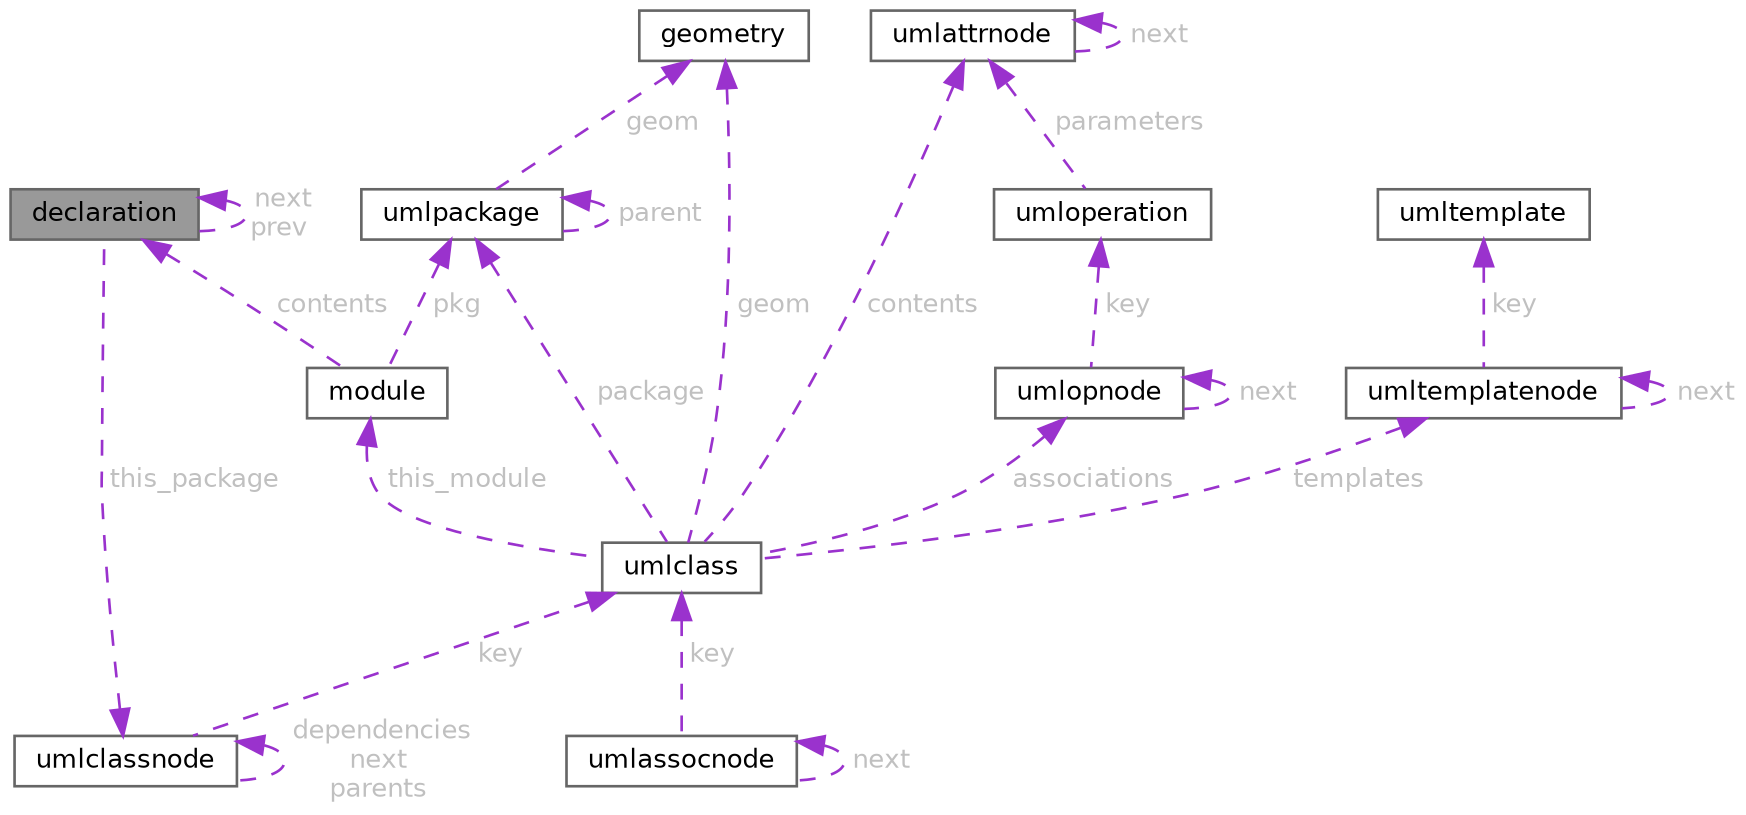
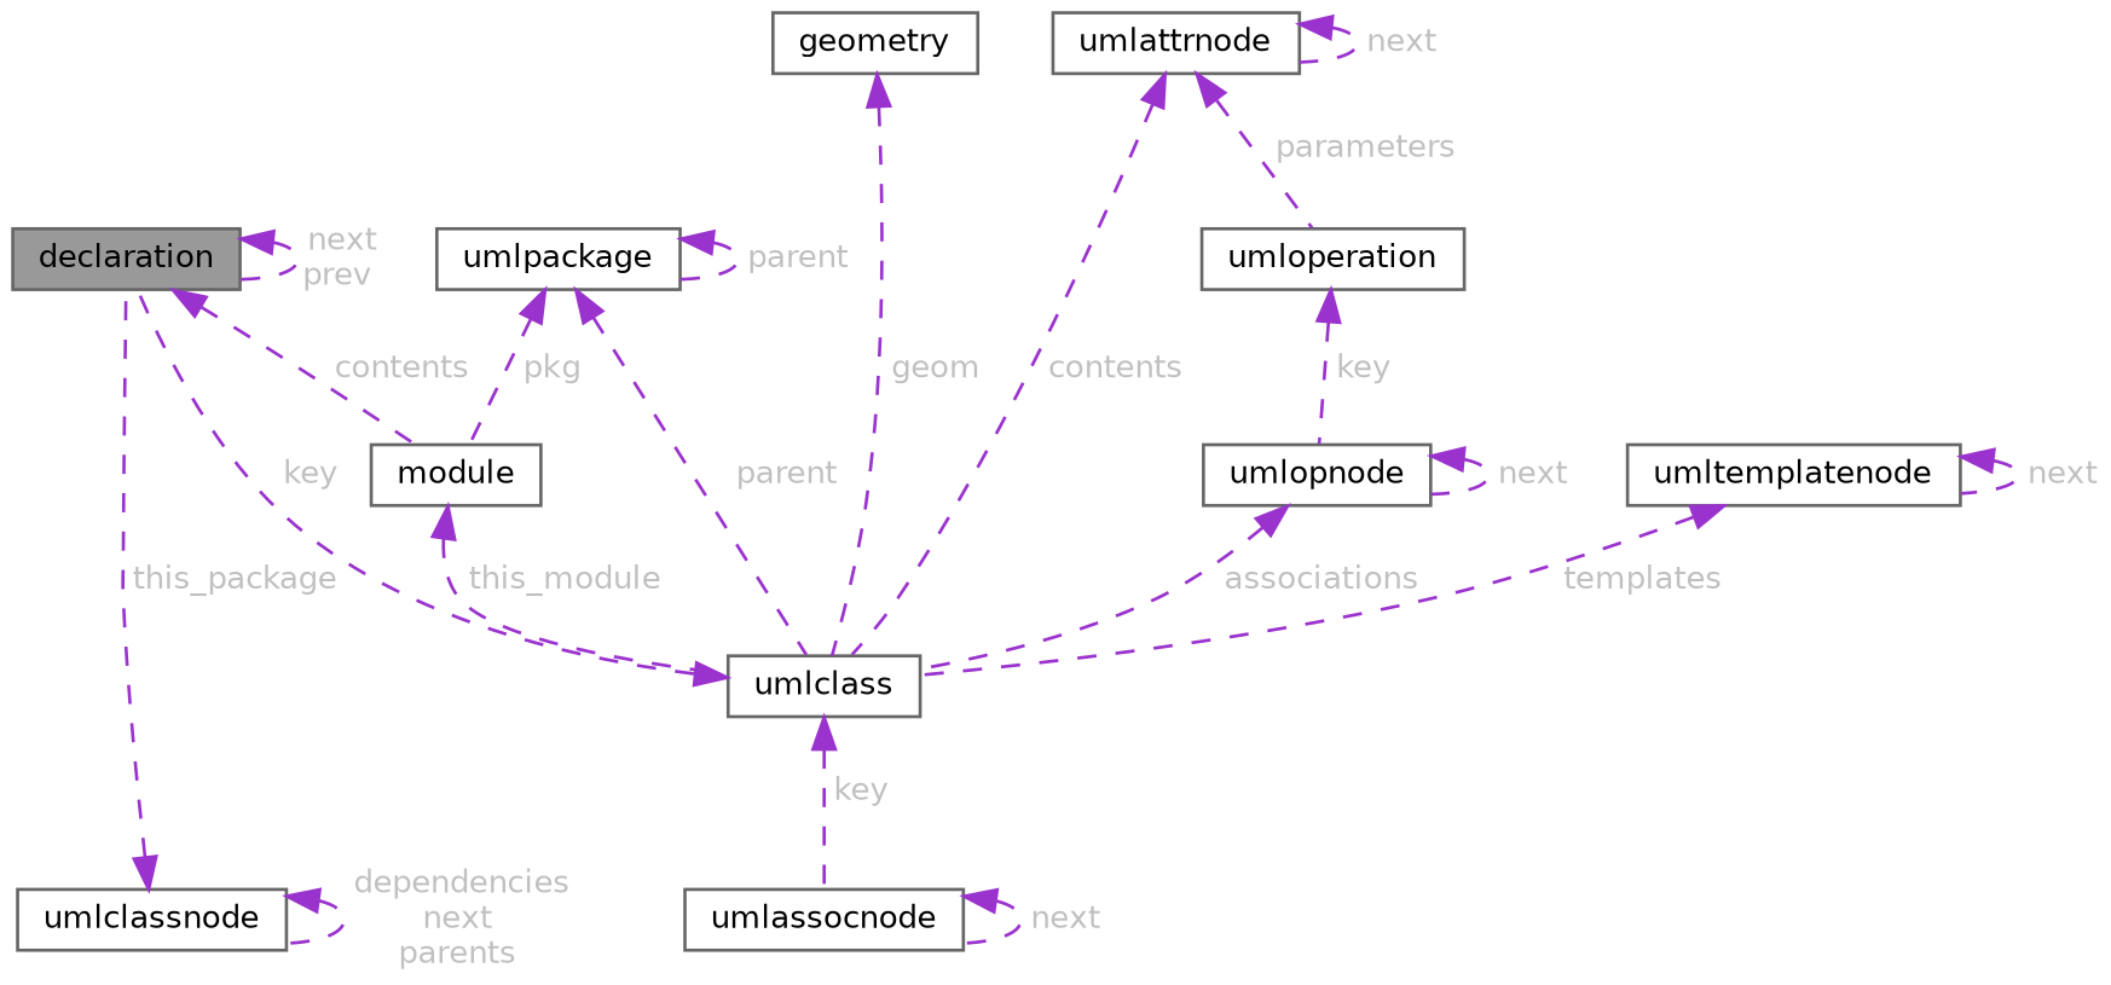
  digraph {
    node [color=gray40 fillcolor=white fontname=Helvetica fontsize=10 shape=box style=filled]
    edge [color=darkorchid3 dir=back fontcolor=grey fontname=Helvetica fontsize=10 labelfontname=Helvetica labelfontsize=10 style=dashed]
    n1 [fillcolor=grey60 fontcolor=black height=0.2 label=declaration width=0.4]
    n2 [height=0.2 label=module width=0.4]
    n3 [height=0.2 label=umlclass width=0.4]
    n4 [height=0.2 label=umlpackage width=0.4]
    n5 [height=0.2 label=umlclassnode width=0.4]
    n6 [height=0.2 label=umlassocnode width=0.4]
    n7 [height=0.2 label=geometry width=0.4]
    n8 [height=0.2 label=umlattrnode width=0.4]
    n9 [height=0.2 label=umloperation width=0.4]
    n10 [height=0.2 label=umlopnode width=0.4]
    n11 [height=0.2 label=umltemplatenode width=0.4]
-   n12 [height=0.2 label=umltemplate width=0.4]
    n1 -> n1 [label=" next\nprev"]
    n1 -> n2 [label=" contents"]
    n2 -> n3 [label=" this_module"]
-   n3 -> n5 [label=" key"]
+   n3 -> n1 [label=" key"]
    n3 -> n6 [label=" key"]
    n4 -> n2 [label=" pkg"]
-   n4 -> n3 [label=" package"]
+   n4 -> n3 [label=" parent"]
    n4 -> n4 [label=" parent"]
    n5 -> n1 [label=" this_package"]
    n5 -> n5 [label=" dependencies\nnext\nparents"]
    n6 -> n6 [label=" next"]
    n7 -> n3 [label=" geom"]
-   n7 -> n4 [label=" geom"]
    n8 -> n3 [label=" contents"]
    n8 -> n8 [label=" next"]
    n8 -> n9 [label=" parameters"]
    n9 -> n10 [label=" key"]
    n10 -> n3 [label=" associations"]
    n10 -> n10 [label=" next"]
    n11 -> n3 [label=" templates"]
    n11 -> n11 [label=" next"]
-   n12 -> n11 [label=" key"]
  }
